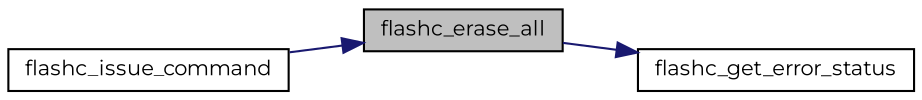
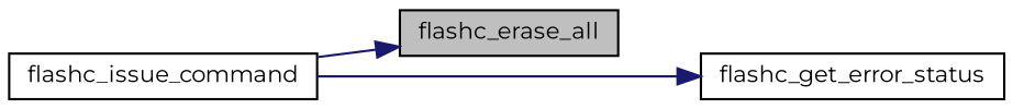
  digraph {
    fontname=Montserrat
    rankdir=LR
    node [color=black fillcolor=white fontname=Montserrat fontsize=10 shape=record style=filled]
    edge [color=midnightblue fontname=Montserrat fontsize=10 labelfontname=FreeSans labelfontsize=10 style=solid]
    n1 [fillcolor=grey75 fontcolor=black height=0.2 label=flashc_erase_all width=0.4]
    n2 [height=0.2 label=flashc_issue_command width=0.4]
    n3 [height=0.2 label=flashc_get_error_status width=0.4]
    n2 -> n1
-   n1 -> n3
+   n2 -> n3
  }
